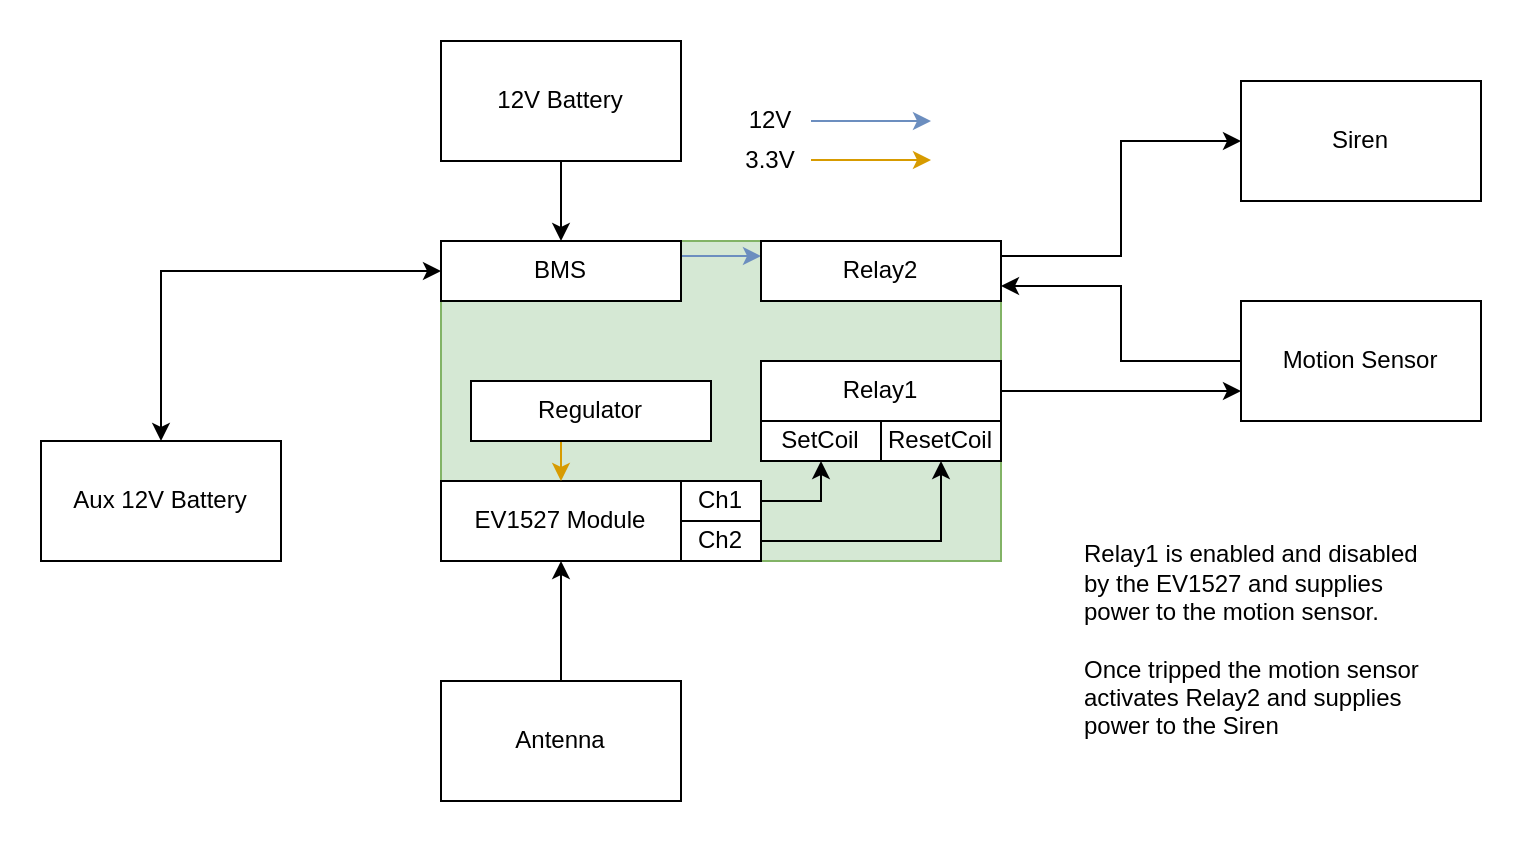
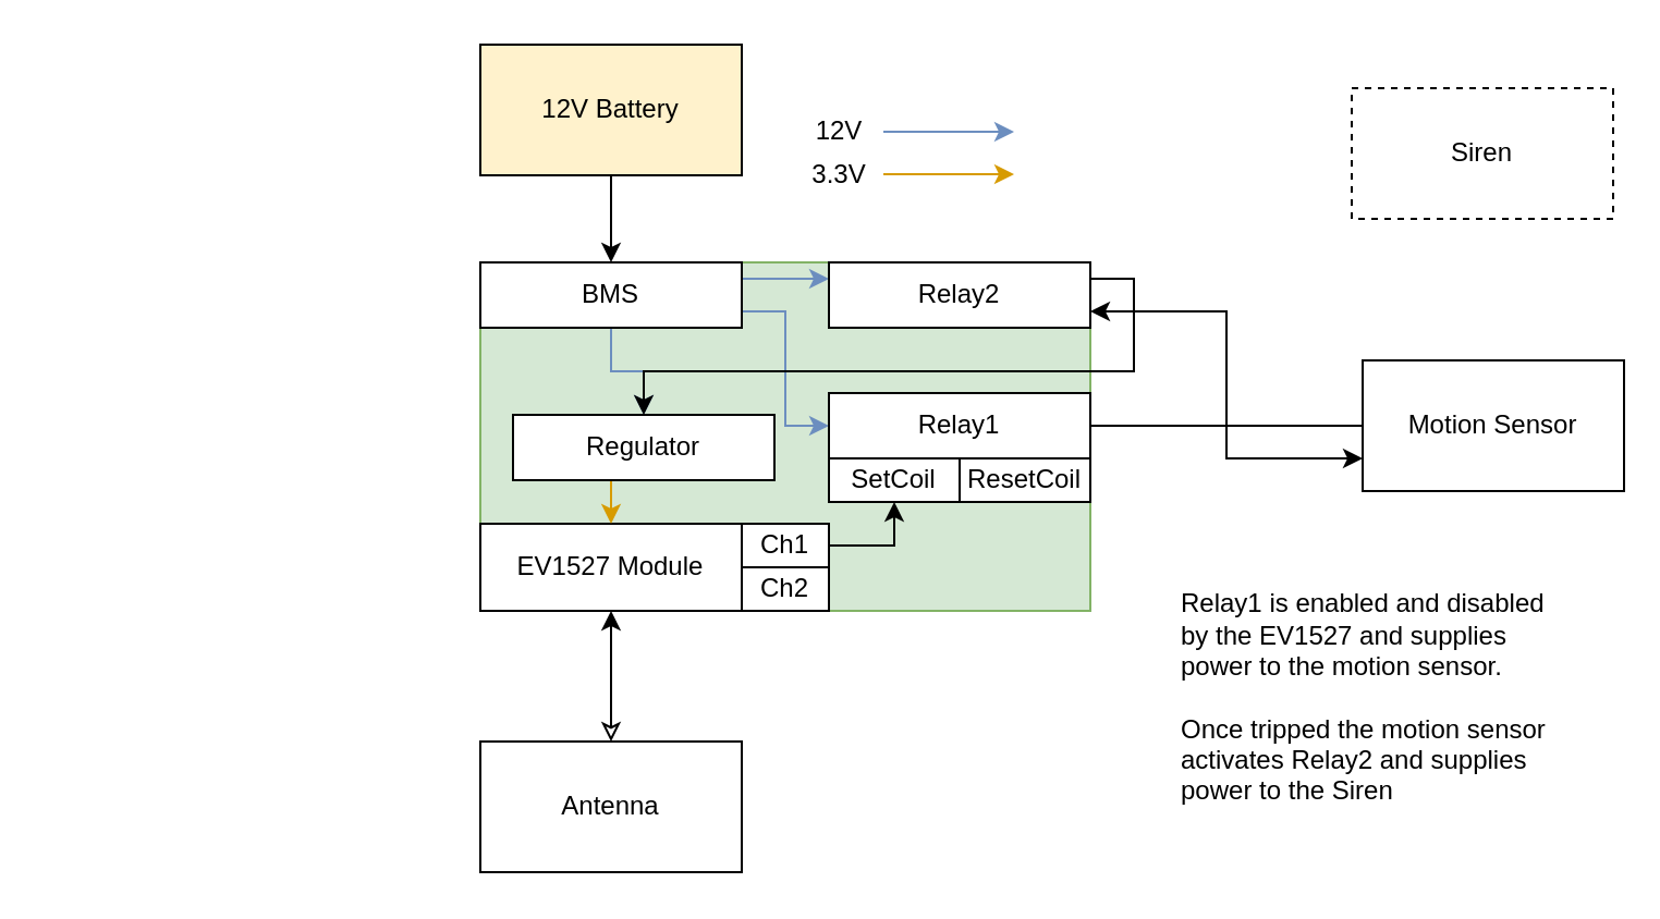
  <mxCell id="0" />
  <mxCell id="1" parent="0" />
- <mxCell id="2" value="Siren" style="rounded=0;whiteSpace=wrap;html=1;" parent="1" vertex="1"><mxGeometry x="620" y="40" width="120" height="60" as="geometry" /></mxCell>
+ <mxCell id="2" value="Siren" style="rounded=0;whiteSpace=wrap;html=1;dashed=1;" parent="1" vertex="1"><mxGeometry x="620" y="40" width="120" height="60" as="geometry" /></mxCell>
  <mxCell id="3" style="edgeStyle=orthogonalEdgeStyle;rounded=0;orthogonalLoop=1;jettySize=auto;html=1;exitX=0.5;exitY=1;exitDx=0;exitDy=0;entryX=0.5;entryY=0;entryDx=0;entryDy=0;startArrow=none;startFill=0;endArrow=classic;endFill=1;" parent="1" source="4" target="11" edge="1"><mxGeometry relative="1" as="geometry" /></mxCell>
- <mxCell id="4" value="12V Battery" style="rounded=0;whiteSpace=wrap;html=1;" parent="1" vertex="1"><mxGeometry x="220" y="20" width="120" height="60" as="geometry" /></mxCell>
- <mxCell id="5" value="Aux 12V Battery" style="rounded=0;whiteSpace=wrap;html=1;" parent="1" vertex="1"><mxGeometry x="20" y="220" width="120" height="60" as="geometry" /></mxCell>
+ <mxCell id="4" value="12V Battery" style="rounded=0;whiteSpace=wrap;html=1;fillColor=#fff2cc;" parent="1" vertex="1"><mxGeometry x="220" y="20" width="120" height="60" as="geometry" /></mxCell>
  <mxCell id="6" value="" style="group" parent="1" vertex="1" connectable="0"><mxGeometry x="220" y="120" width="280" height="160" as="geometry" /></mxCell>
  <mxCell id="7" value="" style="rounded=0;whiteSpace=wrap;html=1;fillColor=#d5e8d4;strokeColor=#82b366;" parent="6" vertex="1"><mxGeometry width="280" height="160" as="geometry" /></mxCell>
  <mxCell id="8" style="edgeStyle=orthogonalEdgeStyle;rounded=0;orthogonalLoop=1;jettySize=auto;html=1;exitX=1;exitY=0.25;exitDx=0;exitDy=0;entryX=0;entryY=0.25;entryDx=0;entryDy=0;startArrow=none;startFill=0;endArrow=classic;endFill=1;fillColor=#dae8fc;strokeColor=#6c8ebf;" parent="6" source="11" target="13" edge="1"><mxGeometry relative="1" as="geometry" /></mxCell>
+ <mxCell id="9" style="edgeStyle=orthogonalEdgeStyle;rounded=0;orthogonalLoop=1;jettySize=auto;html=1;exitX=0.5;exitY=1;exitDx=0;exitDy=0;entryX=0.5;entryY=0;entryDx=0;entryDy=0;startArrow=none;startFill=0;endArrow=classic;endFill=1;fillColor=#dae8fc;strokeColor=#6c8ebf;" parent="6" source="11" target="17" edge="1"><mxGeometry relative="1" as="geometry" /></mxCell>
+ <mxCell id="10" style="edgeStyle=orthogonalEdgeStyle;rounded=0;orthogonalLoop=1;jettySize=auto;html=1;exitX=1;exitY=0.75;exitDx=0;exitDy=0;entryX=0;entryY=0.5;entryDx=0;entryDy=0;fillColor=#dae8fc;strokeColor=#6c8ebf;" edge="1" parent="6" source="11" target="12"><mxGeometry relative="1" as="geometry" /></mxCell>
  <mxCell id="11" value="BMS" style="rounded=0;whiteSpace=wrap;html=1;" parent="6" vertex="1"><mxGeometry width="120" height="30" as="geometry" /></mxCell>
  <mxCell id="12" value="Relay1" style="rounded=0;whiteSpace=wrap;html=1;" parent="6" vertex="1"><mxGeometry x="160" y="60" width="120" height="30" as="geometry" /></mxCell>
  <mxCell id="13" value="Relay2" style="rounded=0;whiteSpace=wrap;html=1;" parent="6" vertex="1"><mxGeometry x="160" width="120" height="30" as="geometry" /></mxCell>
  <mxCell id="14" style="edgeStyle=orthogonalEdgeStyle;rounded=0;orthogonalLoop=1;jettySize=auto;html=1;exitX=1;exitY=0.5;exitDx=0;exitDy=0;entryX=0.5;entryY=1;entryDx=0;entryDy=0;startArrow=none;startFill=0;endArrow=classic;endFill=1;" parent="6" source="18" target="21" edge="1"><mxGeometry relative="1" as="geometry" /></mxCell>
  <mxCell id="15" value="EV1527 Module" style="rounded=0;whiteSpace=wrap;html=1;" parent="6" vertex="1"><mxGeometry y="120" width="120" height="40" as="geometry" /></mxCell>
  <mxCell id="16" style="edgeStyle=orthogonalEdgeStyle;rounded=0;orthogonalLoop=1;jettySize=auto;html=1;exitX=0.5;exitY=1;exitDx=0;exitDy=0;entryX=0.5;entryY=0;entryDx=0;entryDy=0;startArrow=none;startFill=0;endArrow=classic;endFill=1;fillColor=#ffe6cc;strokeColor=#d79b00;" parent="6" source="17" target="15" edge="1"><mxGeometry relative="1" as="geometry" /></mxCell>
  <mxCell id="17" value="Regulator" style="rounded=0;whiteSpace=wrap;html=1;" parent="6" vertex="1"><mxGeometry x="15" y="70" width="120" height="30" as="geometry" /></mxCell>
  <mxCell id="18" value="Ch1" style="rounded=0;whiteSpace=wrap;html=1;" vertex="1" parent="6"><mxGeometry x="120" y="120" width="40" height="20" as="geometry" /></mxCell>
- <mxCell id="19" style="edgeStyle=orthogonalEdgeStyle;rounded=0;orthogonalLoop=1;jettySize=auto;html=1;exitX=1;exitY=0.5;exitDx=0;exitDy=0;entryX=0.5;entryY=1;entryDx=0;entryDy=0;" edge="1" parent="6" source="20" target="22"><mxGeometry relative="1" as="geometry" /></mxCell>
  <mxCell id="20" value="Ch2" style="rounded=0;whiteSpace=wrap;html=1;" vertex="1" parent="6"><mxGeometry x="120" y="140" width="40" height="20" as="geometry" /></mxCell>
  <mxCell id="21" value="SetCoil" style="rounded=0;whiteSpace=wrap;html=1;" vertex="1" parent="6"><mxGeometry x="160" y="90" width="60" height="20" as="geometry" /></mxCell>
  <mxCell id="22" value="ResetCoil" style="rounded=0;whiteSpace=wrap;html=1;" vertex="1" parent="6"><mxGeometry x="220" y="90" width="60" height="20" as="geometry" /></mxCell>
  <mxCell id="23" value="Antenna" style="rounded=0;whiteSpace=wrap;html=1;" parent="1" vertex="1"><mxGeometry x="220" y="340" width="120" height="60" as="geometry" /></mxCell>
- <mxCell id="24" style="edgeStyle=orthogonalEdgeStyle;rounded=0;orthogonalLoop=1;jettySize=auto;html=1;exitX=0.5;exitY=1;exitDx=0;exitDy=0;entryX=0.5;entryY=0;entryDx=0;entryDy=0;endArrow=none;endFill=0;startArrow=classic;startFill=1;" parent="1" source="15" target="23" edge="1"><mxGeometry relative="1" as="geometry" /></mxCell>
+ <mxCell id="24" style="edgeStyle=orthogonalEdgeStyle;rounded=0;orthogonalLoop=1;jettySize=auto;html=1;exitX=0.5;exitY=1;exitDx=0;exitDy=0;entryX=0.5;entryY=0;entryDx=0;entryDy=0;endArrow=classic;endFill=0;startArrow=classic;startFill=1;" parent="1" source="15" target="23" edge="1"><mxGeometry relative="1" as="geometry" /></mxCell>
  <mxCell id="25" style="edgeStyle=orthogonalEdgeStyle;rounded=0;orthogonalLoop=1;jettySize=auto;html=1;exitX=0;exitY=0.5;exitDx=0;exitDy=0;entryX=1;entryY=0.75;entryDx=0;entryDy=0;startArrow=none;startFill=0;endArrow=classic;endFill=1;" parent="1" source="26" target="13" edge="1"><mxGeometry relative="1" as="geometry" /></mxCell>
- <mxCell id="26" value="Motion Sensor" style="rounded=0;whiteSpace=wrap;html=1;" parent="1" vertex="1"><mxGeometry x="620" y="150" width="120" height="60" as="geometry" /></mxCell>
- <mxCell id="27" style="edgeStyle=orthogonalEdgeStyle;rounded=0;orthogonalLoop=1;jettySize=auto;html=1;exitX=0;exitY=0.5;exitDx=0;exitDy=0;entryX=0.5;entryY=0;entryDx=0;entryDy=0;startArrow=classic;startFill=1;endArrow=classic;endFill=1;" parent="1" source="11" target="5" edge="1"><mxGeometry relative="1" as="geometry" /></mxCell>
- <mxCell id="28" style="edgeStyle=orthogonalEdgeStyle;rounded=0;orthogonalLoop=1;jettySize=auto;html=1;exitX=1;exitY=0.25;exitDx=0;exitDy=0;entryX=0;entryY=0.5;entryDx=0;entryDy=0;startArrow=none;startFill=0;endArrow=classic;endFill=1;" parent="1" source="13" target="2" edge="1"><mxGeometry relative="1" as="geometry" /></mxCell>
+ <mxCell id="26" value="Motion Sensor" style="rounded=0;whiteSpace=wrap;html=1;" parent="1" vertex="1"><mxGeometry x="625" y="165" width="120" height="60" as="geometry" /></mxCell>
+ <mxCell id="28" style="edgeStyle=orthogonalEdgeStyle;rounded=0;orthogonalLoop=1;jettySize=auto;html=1;exitX=1;exitY=0.25;exitDx=0;exitDy=0;startArrow=none;startFill=0;endArrow=classic;endFill=1;" parent="1" source="13" target="17" edge="1"><mxGeometry relative="1" as="geometry" /></mxCell>
  <mxCell id="29" style="edgeStyle=orthogonalEdgeStyle;rounded=0;orthogonalLoop=1;jettySize=auto;html=1;exitX=1;exitY=0.5;exitDx=0;exitDy=0;entryX=0;entryY=0.75;entryDx=0;entryDy=0;startArrow=none;startFill=0;endArrow=classic;endFill=1;" parent="1" source="12" target="26" edge="1"><mxGeometry relative="1" as="geometry" /></mxCell>
  <mxCell id="30" value="Relay1 is enabled and disabled by the EV1527 and supplies power to the motion sensor.&lt;br&gt;&lt;br&gt;Once tripped the motion sensor activates Relay2 and supplies power to the Siren" style="text;html=1;strokeColor=none;fillColor=none;align=left;verticalAlign=middle;whiteSpace=wrap;rounded=0;" parent="1" vertex="1"><mxGeometry x="540" y="270" width="170" height="100" as="geometry" /></mxCell>
  <mxCell id="31" style="edgeStyle=orthogonalEdgeStyle;rounded=0;orthogonalLoop=1;jettySize=auto;html=1;exitX=1;exitY=0.25;exitDx=0;exitDy=0;entryX=0;entryY=0.25;entryDx=0;entryDy=0;startArrow=none;startFill=0;endArrow=classic;endFill=1;fillColor=#dae8fc;strokeColor=#6c8ebf;" parent="1" edge="1"><mxGeometry relative="1" as="geometry"><mxPoint x="405" y="60" as="sourcePoint" /><mxPoint x="465" y="60" as="targetPoint" /></mxGeometry></mxCell>
  <mxCell id="32" style="edgeStyle=orthogonalEdgeStyle;rounded=0;orthogonalLoop=1;jettySize=auto;html=1;exitX=1;exitY=0.5;exitDx=0;exitDy=0;entryX=0;entryY=0.5;entryDx=0;entryDy=0;startArrow=none;startFill=0;endArrow=classic;endFill=1;fillColor=#ffe6cc;strokeColor=#d79b00;" parent="1" edge="1"><mxGeometry relative="1" as="geometry"><mxPoint x="405" y="79.52" as="sourcePoint" /><mxPoint x="465" y="79.52" as="targetPoint" /></mxGeometry></mxCell>
  <mxCell id="33" value="12V" style="text;html=1;strokeColor=none;fillColor=none;align=center;verticalAlign=middle;whiteSpace=wrap;rounded=0;" parent="1" vertex="1"><mxGeometry x="365" y="50" width="40" height="20" as="geometry" /></mxCell>
  <mxCell id="34" value="3.3V" style="text;html=1;strokeColor=none;fillColor=none;align=center;verticalAlign=middle;whiteSpace=wrap;rounded=0;" parent="1" vertex="1"><mxGeometry x="365" y="70" width="40" height="20" as="geometry" /></mxCell>
